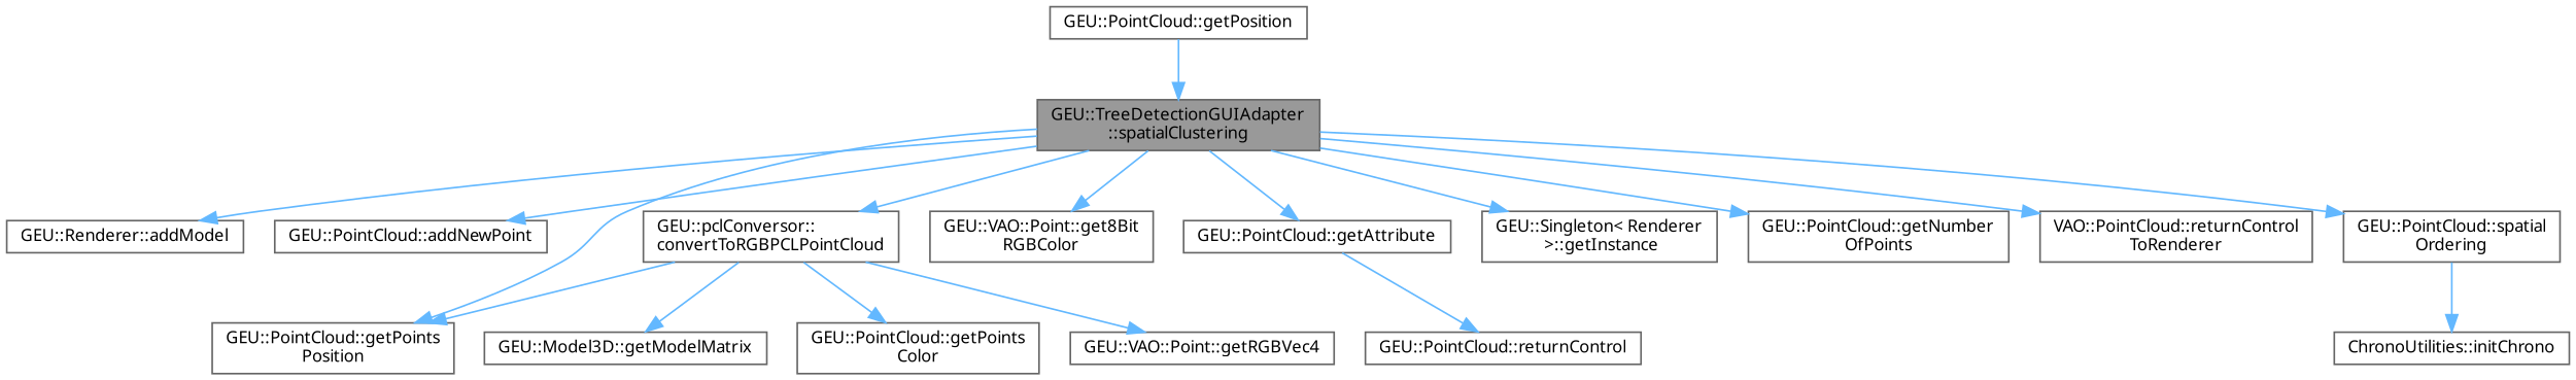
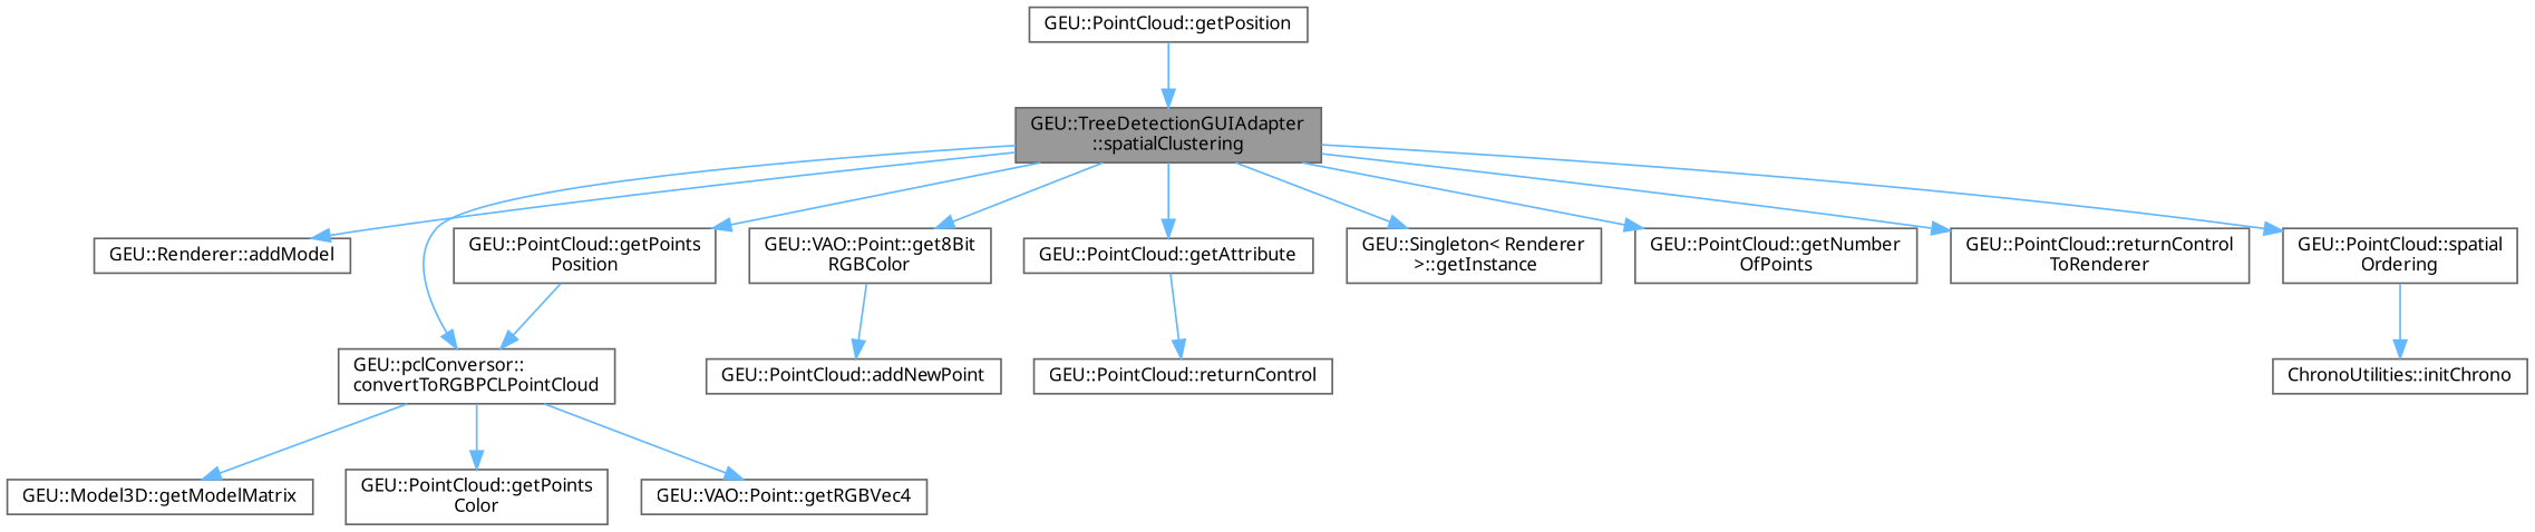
  digraph {
    fontname="Noto Sans"
    rankdir=TB
    node [color=grey40 fillcolor=white fontname="Noto Sans" fontsize=10 shape=box style=filled]
    edge [color=steelblue1 fontname="Noto Sans" fontsize=10 labelfontname=Helvetica labelfontsize=10 style=solid]
    n1 [color=gray40 fillcolor=grey60 fontcolor=black height=0.2 label="GEU::TreeDetectionGUIAdapter\l::spatialClustering" width=0.4]
    n2 [height=0.2 label="GEU::Renderer::addModel" width=0.4]
    n3 [height=0.2 label="GEU::PointCloud::addNewPoint" width=0.4]
    n4 [height=0.2 label="GEU::pclConversor::\lconvertToRGBPCLPointCloud" width=0.4]
    n5 [height=0.2 label="GEU::PointCloud::getPoints\lPosition" width=0.4]
    n6 [height=0.2 label="GEU::VAO::Point::get8Bit\lRGBColor" width=0.4]
    n7 [height=0.2 label="GEU::PointCloud::getAttribute" width=0.4]
    n8 [height=0.2 label="GEU::Singleton\< Renderer\l \>::getInstance" width=0.4]
    n9 [height=0.2 label="GEU::PointCloud::getNumber\lOfPoints" width=0.4]
-   n10 [height=0.2 label="VAO::PointCloud::returnControl\lToRenderer" width=0.4]
+   n10 [height=0.2 label="GEU::PointCloud::returnControl\lToRenderer" width=0.4]
    n11 [height=0.2 label="GEU::PointCloud::spatial\lOrdering" width=0.4]
    n12 [height=0.2 label="GEU::Model3D::getModelMatrix" width=0.4]
    n13 [height=0.2 label="GEU::PointCloud::getPoints\lColor" width=0.4]
    n14 [height=0.2 label="GEU::VAO::Point::getRGBVec4" width=0.4]
    n15 [height=0.2 label="GEU::PointCloud::returnControl" width=0.4]
    n16 [height=0.2 label="GEU::PointCloud::getPosition" width=0.4]
    n17 [height=0.2 label="ChronoUtilities::initChrono" width=0.4]
    n1 -> n2
-   n1 -> n3
+   n6 -> n3
    n1 -> n4
    n1 -> n5
    n1 -> n6
    n1 -> n7
    n1 -> n8
    n1 -> n9
    n1 -> n10
    n1 -> n11
-   n4 -> n5
+   n5 -> n4
    n4 -> n12
    n4 -> n13
    n4 -> n14
    n7 -> n15
    n11 -> n17
    n16 -> n1
  }
